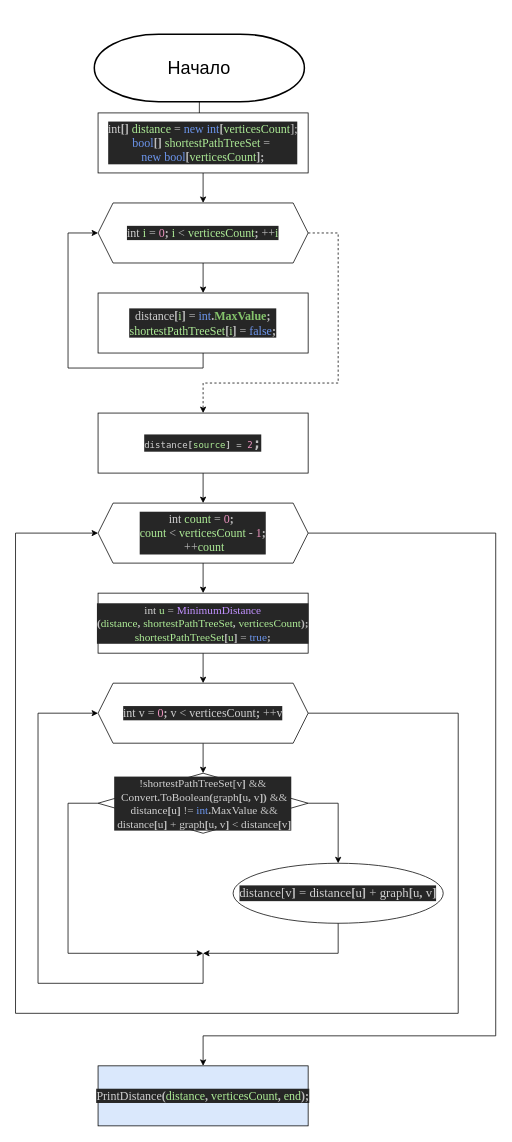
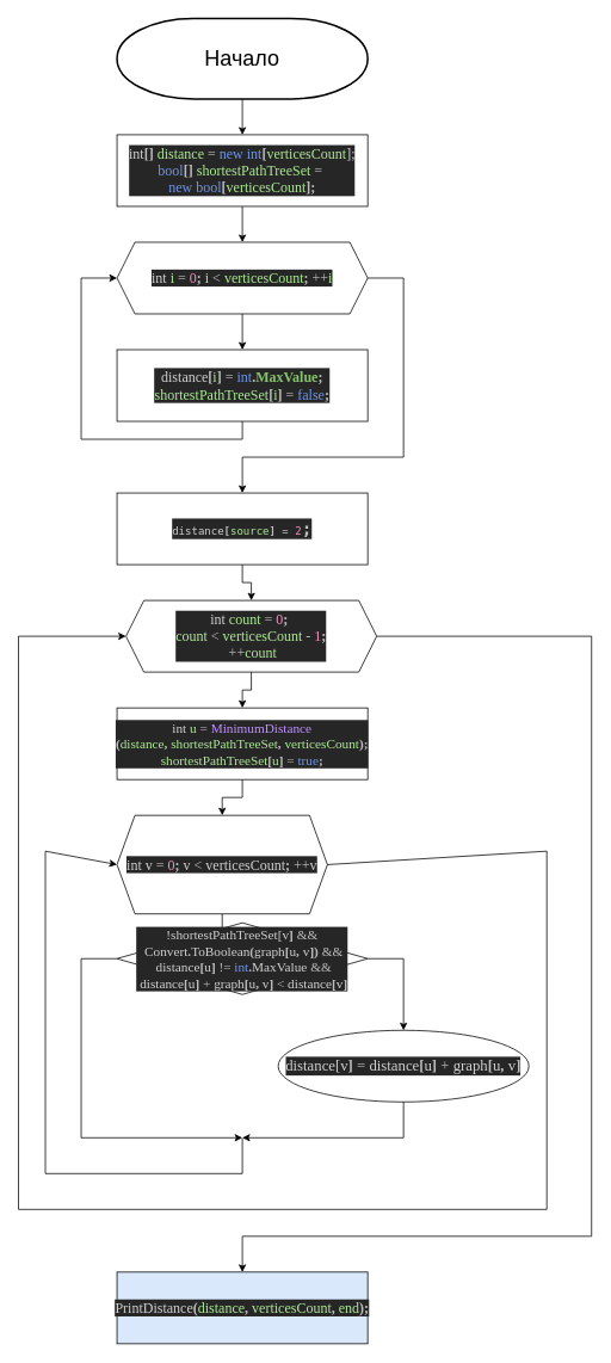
  <mxCell id="0" />
  <mxCell id="1" parent="0" />
  <mxCell id="2" style="edgeStyle=orthogonalEdgeStyle;rounded=0;orthogonalLoop=1;jettySize=auto;html=1;" edge="1" parent="1" source="3" target="5"><mxGeometry relative="1" as="geometry" /></mxCell>
- <mxCell id="3" value="&lt;font style=&quot;font-size: 24px;&quot;&gt;Начало&lt;/font&gt;" style="strokeWidth=2;html=1;shape=mxgraph.flowchart.terminator;whiteSpace=wrap;" vertex="1" parent="1"><mxGeometry x="125" y="45" width="280" height="90" as="geometry" /></mxCell>
+ <mxCell id="3" value="&lt;font style=&quot;font-size: 24px;&quot;&gt;Начало&lt;/font&gt;" style="strokeWidth=2;html=1;shape=mxgraph.flowchart.terminator;whiteSpace=wrap;" vertex="1" parent="1"><mxGeometry x="130" y="20" width="280" height="90" as="geometry" /></mxCell>
  <mxCell id="4" style="edgeStyle=orthogonalEdgeStyle;rounded=0;orthogonalLoop=1;jettySize=auto;html=1;" edge="1" parent="1" source="5" target="8"><mxGeometry relative="1" as="geometry" /></mxCell>
  <mxCell id="5" value="&lt;pre style=&quot;background-color: rgb(38, 38, 38); color: rgb(208, 208, 208); font-size: 16px;&quot;&gt;&lt;font style=&quot;font-size: 16px;&quot; face=&quot;Times New Roman&quot;&gt;int&lt;span style=&quot;color:#bdbdbd;font-weight:bold;&quot;&gt;[] &lt;/span&gt;&lt;span style=&quot;color:#adeb96;&quot;&gt;distance &lt;/span&gt;&lt;span style=&quot;color:#bdbdbd;&quot;&gt;= &lt;/span&gt;&lt;span style=&quot;color:#6c95eb;&quot;&gt;new int&lt;/span&gt;&lt;span style=&quot;color:#bdbdbd;font-weight:bold;&quot;&gt;[&lt;/span&gt;&lt;span style=&quot;color:#adeb96;&quot;&gt;verticesCount&lt;/span&gt;];&lt;br&gt;&lt;span style=&quot;color:#6c95eb;&quot;&gt;bool&lt;/span&gt;&lt;span style=&quot;color:#bdbdbd;font-weight:bold;&quot;&gt;[] &lt;/span&gt;&lt;span style=&quot;color:#adeb96;&quot;&gt;shortestPathTreeSet &lt;/span&gt;&lt;span style=&quot;color:#bdbdbd;&quot;&gt;= &lt;br&gt;&lt;/span&gt;&lt;span style=&quot;color:#6c95eb;&quot;&gt;new bool&lt;/span&gt;&lt;span style=&quot;color:#bdbdbd;font-weight:bold;&quot;&gt;[&lt;/span&gt;&lt;span style=&quot;color:#adeb96;&quot;&gt;verticesCount&lt;/span&gt;&lt;span style=&quot;color:#bdbdbd;font-weight:bold;&quot;&gt;];&lt;/span&gt;&lt;/font&gt;&lt;/pre&gt;" style="rounded=0;whiteSpace=wrap;html=1;" vertex="1" parent="1"><mxGeometry x="130" y="150" width="280" height="80" as="geometry" /></mxCell>
  <mxCell id="6" style="edgeStyle=orthogonalEdgeStyle;rounded=0;orthogonalLoop=1;jettySize=auto;html=1;" edge="1" parent="1" source="8" target="10"><mxGeometry relative="1" as="geometry" /></mxCell>
- <mxCell id="7" style="edgeStyle=orthogonalEdgeStyle;rounded=0;orthogonalLoop=1;jettySize=auto;html=1;entryX=0.5;entryY=0;entryDx=0;entryDy=0;dashed=1;" edge="1" parent="1" source="8" target="12"><mxGeometry relative="1" as="geometry"><Array as="points"><mxPoint x="450" y="310" /><mxPoint x="450" y="510" /><mxPoint x="270" y="510" /></Array></mxGeometry></mxCell>
+ <mxCell id="7" style="edgeStyle=orthogonalEdgeStyle;rounded=0;orthogonalLoop=1;jettySize=auto;html=1;entryX=0.5;entryY=0;entryDx=0;entryDy=0;" edge="1" parent="1" source="8" target="12"><mxGeometry relative="1" as="geometry"><Array as="points"><mxPoint x="450" y="310" /><mxPoint x="450" y="510" /><mxPoint x="270" y="510" /></Array></mxGeometry></mxCell>
  <mxCell id="8" value="&lt;pre style=&quot;background-color: rgb(38, 38, 38); color: rgb(208, 208, 208); font-size: 16px;&quot;&gt;&lt;font style=&quot;font-size: 16px;&quot; face=&quot;Times New Roman&quot;&gt;int &lt;span style=&quot;color:#adeb96;&quot;&gt;i &lt;/span&gt;&lt;span style=&quot;color:#bdbdbd;&quot;&gt;= &lt;/span&gt;&lt;span style=&quot;color:#ed94c0;&quot;&gt;0&lt;/span&gt;&lt;span style=&quot;color:#bdbdbd;font-weight:bold;&quot;&gt;; &lt;/span&gt;&lt;span style=&quot;color:#adeb96;&quot;&gt;i &lt;/span&gt;&lt;span style=&quot;color:#bdbdbd;&quot;&gt;&amp;lt; &lt;/span&gt;&lt;span style=&quot;color:#adeb96;&quot;&gt;verticesCount&lt;/span&gt;&lt;span style=&quot;color:#bdbdbd;font-weight:bold;&quot;&gt;; &lt;/span&gt;&lt;span style=&quot;color:#bdbdbd;&quot;&gt;++&lt;/span&gt;&lt;span style=&quot;color:#adeb96;&quot;&gt;i&lt;/span&gt;&lt;/font&gt;&lt;/pre&gt;" style="shape=hexagon;perimeter=hexagonPerimeter2;whiteSpace=wrap;html=1;fixedSize=1;" vertex="1" parent="1"><mxGeometry x="130" y="270" width="280" height="80" as="geometry" /></mxCell>
  <mxCell id="9" style="edgeStyle=orthogonalEdgeStyle;rounded=0;orthogonalLoop=1;jettySize=auto;html=1;entryX=0;entryY=0.5;entryDx=0;entryDy=0;" edge="1" parent="1" source="10" target="8"><mxGeometry relative="1" as="geometry"><Array as="points"><mxPoint x="270" y="490" /><mxPoint x="90" y="490" /><mxPoint x="90" y="310" /></Array></mxGeometry></mxCell>
  <mxCell id="10" value="&lt;pre style=&quot;background-color: rgb(38, 38, 38); color: rgb(208, 208, 208); font-size: 16px;&quot;&gt;&lt;font style=&quot;font-size: 16px;&quot; face=&quot;Times New Roman&quot;&gt;distance&lt;span style=&quot;color:#bdbdbd;font-weight:bold;&quot;&gt;[&lt;/span&gt;&lt;span style=&quot;color:#adeb96;&quot;&gt;i&lt;/span&gt;&lt;span style=&quot;color:#bdbdbd;font-weight:bold;&quot;&gt;] &lt;/span&gt;&lt;span style=&quot;color:#bdbdbd;&quot;&gt;= &lt;/span&gt;&lt;span style=&quot;color:#6c95eb;&quot;&gt;int&lt;/span&gt;&lt;span style=&quot;color:#bdbdbd;font-weight:bold;&quot;&gt;.&lt;/span&gt;&lt;span style=&quot;color:#85c46c;font-weight:bold;&quot;&gt;MaxValue&lt;/span&gt;&lt;span style=&quot;color:#bdbdbd;font-weight:bold;&quot;&gt;;&lt;br&gt;&lt;/span&gt;&lt;span style=&quot;color:#adeb96;&quot;&gt;shortestPathTreeSet&lt;/span&gt;&lt;span style=&quot;color:#bdbdbd;font-weight:bold;&quot;&gt;[&lt;/span&gt;&lt;span style=&quot;color:#adeb96;&quot;&gt;i&lt;/span&gt;&lt;span style=&quot;color:#bdbdbd;font-weight:bold;&quot;&gt;] &lt;/span&gt;&lt;span style=&quot;color:#bdbdbd;&quot;&gt;= &lt;/span&gt;&lt;span style=&quot;color:#6c95eb;&quot;&gt;false&lt;/span&gt;&lt;span style=&quot;color:#bdbdbd;font-weight:bold;&quot;&gt;;&lt;/span&gt;&lt;/font&gt;&lt;/pre&gt;" style="rounded=0;whiteSpace=wrap;html=1;" vertex="1" parent="1"><mxGeometry x="130" y="390" width="280" height="80" as="geometry" /></mxCell>
  <mxCell id="11" style="edgeStyle=orthogonalEdgeStyle;rounded=0;orthogonalLoop=1;jettySize=auto;html=1;entryX=0.5;entryY=0;entryDx=0;entryDy=0;" edge="1" parent="1" source="12" target="15"><mxGeometry relative="1" as="geometry" /></mxCell>
  <mxCell id="12" value="&lt;pre style=&quot;background-color:#262626;color:#d0d0d0;font-family:'JetBrains Mono',monospace;font-size:9,8pt;&quot;&gt;distance&lt;span style=&quot;color:#bdbdbd;font-weight:bold;&quot;&gt;[&lt;/span&gt;&lt;span style=&quot;color:#adeb96;&quot;&gt;source&lt;/span&gt;&lt;span style=&quot;color:#bdbdbd;font-weight:bold;&quot;&gt;] &lt;/span&gt;&lt;span style=&quot;color:#bdbdbd;&quot;&gt;= &lt;/span&gt;&lt;span style=&quot;color:#ed94c0;&quot;&gt;2&lt;/span&gt;&lt;span style=&quot;color: rgb(189, 189, 189); font-weight: bold; font-size: 19px;&quot;&gt;;&lt;/span&gt;&lt;/pre&gt;" style="rounded=0;whiteSpace=wrap;html=1;" vertex="1" parent="1"><mxGeometry x="130" y="550" width="280" height="80" as="geometry" /></mxCell>
  <mxCell id="13" style="edgeStyle=orthogonalEdgeStyle;rounded=0;orthogonalLoop=1;jettySize=auto;html=1;" edge="1" parent="1" source="15" target="17"><mxGeometry relative="1" as="geometry" /></mxCell>
  <mxCell id="14" style="edgeStyle=orthogonalEdgeStyle;rounded=0;orthogonalLoop=1;jettySize=auto;html=1;entryX=0.5;entryY=0;entryDx=0;entryDy=0;" edge="1" parent="1" source="15" target="27"><mxGeometry relative="1" as="geometry"><Array as="points"><mxPoint x="660" y="710" /><mxPoint x="660" y="1380" /><mxPoint x="270" y="1380" /></Array></mxGeometry></mxCell>
- <mxCell id="15" value="&lt;pre style=&quot;background-color: rgb(38, 38, 38); color: rgb(208, 208, 208); font-size: 16px;&quot;&gt;&lt;font style=&quot;font-size: 16px;&quot; face=&quot;Times New Roman&quot;&gt;int &lt;span style=&quot;color:#adeb96;&quot;&gt;count &lt;/span&gt;&lt;span style=&quot;color:#bdbdbd;&quot;&gt;= &lt;/span&gt;&lt;span style=&quot;color:#ed94c0;&quot;&gt;0&lt;/span&gt;&lt;span style=&quot;color:#bdbdbd;font-weight:bold;&quot;&gt;; &lt;/span&gt;&lt;span style=&quot;color:#adeb96;&quot;&gt;&lt;br&gt;count &lt;/span&gt;&lt;span style=&quot;color:#bdbdbd;&quot;&gt;&amp;lt; &lt;/span&gt;&lt;span style=&quot;color:#adeb96;&quot;&gt;verticesCount &lt;/span&gt;&lt;span style=&quot;color:#bdbdbd;&quot;&gt;- &lt;/span&gt;&lt;span style=&quot;color:#ed94c0;&quot;&gt;1&lt;/span&gt;&lt;span style=&quot;color:#bdbdbd;font-weight:bold;&quot;&gt;;&lt;br&gt; &lt;/span&gt;&lt;span style=&quot;color:#bdbdbd;&quot;&gt;++&lt;/span&gt;&lt;span style=&quot;color:#adeb96;&quot;&gt;count&lt;/span&gt;&lt;/font&gt;&lt;/pre&gt;" style="shape=hexagon;perimeter=hexagonPerimeter2;whiteSpace=wrap;html=1;fixedSize=1;" vertex="1" parent="1"><mxGeometry x="130" y="670" width="280" height="80" as="geometry" /></mxCell>
+ <mxCell id="15" value="&lt;pre style=&quot;background-color: rgb(38, 38, 38); color: rgb(208, 208, 208); font-size: 16px;&quot;&gt;&lt;font style=&quot;font-size: 16px;&quot; face=&quot;Times New Roman&quot;&gt;int &lt;span style=&quot;color:#adeb96;&quot;&gt;count &lt;/span&gt;&lt;span style=&quot;color:#bdbdbd;&quot;&gt;= &lt;/span&gt;&lt;span style=&quot;color:#ed94c0;&quot;&gt;0&lt;/span&gt;&lt;span style=&quot;color:#bdbdbd;font-weight:bold;&quot;&gt;; &lt;/span&gt;&lt;span style=&quot;color:#adeb96;&quot;&gt;&lt;br&gt;count &lt;/span&gt;&lt;span style=&quot;color:#bdbdbd;&quot;&gt;&amp;lt; &lt;/span&gt;&lt;span style=&quot;color:#adeb96;&quot;&gt;verticesCount &lt;/span&gt;&lt;span style=&quot;color:#bdbdbd;&quot;&gt;- &lt;/span&gt;&lt;span style=&quot;color:#ed94c0;&quot;&gt;1&lt;/span&gt;&lt;span style=&quot;color:#bdbdbd;font-weight:bold;&quot;&gt;;&lt;br&gt; &lt;/span&gt;&lt;span style=&quot;color:#bdbdbd;&quot;&gt;++&lt;/span&gt;&lt;span style=&quot;color:#adeb96;&quot;&gt;count&lt;/span&gt;&lt;/font&gt;&lt;/pre&gt;" style="shape=hexagon;perimeter=hexagonPerimeter2;whiteSpace=wrap;html=1;fixedSize=1;" vertex="1" parent="1"><mxGeometry x="140" y="670" width="280" height="80" as="geometry" /></mxCell>
  <mxCell id="16" style="edgeStyle=orthogonalEdgeStyle;rounded=0;orthogonalLoop=1;jettySize=auto;html=1;entryX=0.5;entryY=0;entryDx=0;entryDy=0;" edge="1" parent="1" source="17" target="19"><mxGeometry relative="1" as="geometry" /></mxCell>
  <mxCell id="17" value="&lt;pre style=&quot;background-color: rgb(38, 38, 38); color: rgb(208, 208, 208); font-size: 15px;&quot;&gt;&lt;font style=&quot;font-size: 15px;&quot; face=&quot;Times New Roman&quot;&gt;int &lt;span style=&quot;color:#adeb96;&quot;&gt;u &lt;/span&gt;&lt;span style=&quot;color:#bdbdbd;&quot;&gt;= &lt;/span&gt;&lt;span style=&quot;color:#c191ff;&quot;&gt;MinimumDistance&lt;br&gt;&lt;/span&gt;&lt;span style=&quot;color:#bdbdbd;font-weight:bold;&quot;&gt;(&lt;/span&gt;&lt;span style=&quot;color:#adeb96;&quot;&gt;distance&lt;/span&gt;&lt;span style=&quot;color:#bdbdbd;font-weight:bold;&quot;&gt;, &lt;/span&gt;&lt;span style=&quot;color:#adeb96;&quot;&gt;shortestPathTreeSet&lt;/span&gt;&lt;span style=&quot;color:#bdbdbd;font-weight:bold;&quot;&gt;, &lt;/span&gt;&lt;span style=&quot;color:#adeb96;&quot;&gt;verticesCount&lt;/span&gt;&lt;span style=&quot;color:#bdbdbd;font-weight:bold;&quot;&gt;);&lt;br&gt;&lt;/span&gt;&lt;span style=&quot;color:#adeb96;&quot;&gt;shortestPathTreeSet&lt;/span&gt;&lt;span style=&quot;color:#bdbdbd;font-weight:bold;&quot;&gt;[&lt;/span&gt;&lt;span style=&quot;color:#adeb96;&quot;&gt;u&lt;/span&gt;&lt;span style=&quot;color:#bdbdbd;font-weight:bold;&quot;&gt;] &lt;/span&gt;&lt;span style=&quot;color:#bdbdbd;&quot;&gt;= &lt;/span&gt;&lt;span style=&quot;color:#6c95eb;&quot;&gt;true&lt;/span&gt;&lt;span style=&quot;color:#bdbdbd;font-weight:bold;&quot;&gt;;&lt;/span&gt;&lt;/font&gt;&lt;/pre&gt;" style="rounded=0;whiteSpace=wrap;html=1;" vertex="1" parent="1"><mxGeometry x="130" y="790" width="280" height="80" as="geometry" /></mxCell>
  <mxCell id="18" style="edgeStyle=orthogonalEdgeStyle;rounded=0;orthogonalLoop=1;jettySize=auto;html=1;" edge="1" parent="1" source="19" target="21"><mxGeometry relative="1" as="geometry" /></mxCell>
- <mxCell id="19" value="&lt;pre style=&quot;background-color: rgb(38, 38, 38); color: rgb(208, 208, 208); font-size: 16px;&quot;&gt;&lt;font style=&quot;font-size: 16px;&quot; face=&quot;Times New Roman&quot;&gt;int v &lt;span style=&quot;color:#bdbdbd;&quot;&gt;= &lt;/span&gt;&lt;span style=&quot;color:#ed94c0;&quot;&gt;0&lt;/span&gt;&lt;span style=&quot;color:#bdbdbd;font-weight:bold;&quot;&gt;; &lt;/span&gt;v &lt;span style=&quot;color:#bdbdbd;&quot;&gt;&amp;lt; &lt;/span&gt;verticesCount&lt;span style=&quot;color:#bdbdbd;font-weight:bold;&quot;&gt;; &lt;/span&gt;&lt;span style=&quot;color:#bdbdbd;&quot;&gt;++&lt;/span&gt;v&lt;/font&gt;&lt;/pre&gt;" style="shape=hexagon;perimeter=hexagonPerimeter2;whiteSpace=wrap;html=1;fixedSize=1;" vertex="1" parent="1"><mxGeometry x="130" y="910" width="280" height="80" as="geometry" /></mxCell>
+ <mxCell id="19" value="&lt;pre style=&quot;background-color: rgb(38, 38, 38); color: rgb(208, 208, 208); font-size: 16px;&quot;&gt;&lt;font style=&quot;font-size: 16px;&quot; face=&quot;Times New Roman&quot;&gt;int v &lt;span style=&quot;color:#bdbdbd;&quot;&gt;= &lt;/span&gt;&lt;span style=&quot;color:#ed94c0;&quot;&gt;0&lt;/span&gt;&lt;span style=&quot;color:#bdbdbd;font-weight:bold;&quot;&gt;; &lt;/span&gt;v &lt;span style=&quot;color:#bdbdbd;&quot;&gt;&amp;lt; &lt;/span&gt;verticesCount&lt;span style=&quot;color:#bdbdbd;font-weight:bold;&quot;&gt;; &lt;/span&gt;&lt;span style=&quot;color:#bdbdbd;&quot;&gt;++&lt;/span&gt;v&lt;/font&gt;&lt;/pre&gt;" style="shape=hexagon;perimeter=hexagonPerimeter2;whiteSpace=wrap;html=1;fixedSize=1;" vertex="1" parent="1"><mxGeometry x="130" y="910" width="235" height="110" as="geometry" /></mxCell>
  <mxCell id="20" style="edgeStyle=orthogonalEdgeStyle;rounded=0;orthogonalLoop=1;jettySize=auto;html=1;" edge="1" parent="1" source="21" target="22"><mxGeometry relative="1" as="geometry"><Array as="points"><mxPoint x="450" y="1070" /></Array></mxGeometry></mxCell>
  <mxCell id="21" value="&lt;pre style=&quot;background-color: rgb(38, 38, 38); color: rgb(208, 208, 208); font-size: 15px;&quot;&gt;&lt;font style=&quot;font-size: 15px;&quot; face=&quot;Times New Roman&quot;&gt;!shortestPathTreeSet[v&lt;span style=&quot;color:#bdbdbd;font-weight:bold;&quot;&gt;] &lt;/span&gt;&lt;span style=&quot;color:#bdbdbd;&quot;&gt;&amp;amp;&amp;amp;&lt;br&gt; &lt;/span&gt;Convert&lt;span style=&quot;color:#bdbdbd;font-weight:bold;&quot;&gt;.&lt;/span&gt;ToBoolean&lt;span style=&quot;color:#bdbdbd;font-weight:bold;&quot;&gt;(&lt;/span&gt;graph&lt;span style=&quot;color:#bdbdbd;font-weight:bold;&quot;&gt;[&lt;/span&gt;u&lt;span style=&quot;color:#bdbdbd;font-weight:bold;&quot;&gt;, &lt;/span&gt;v&lt;span style=&quot;color:#bdbdbd;font-weight:bold;&quot;&gt;]) &lt;/span&gt;&lt;span style=&quot;color:#bdbdbd;&quot;&gt;&amp;amp;&amp;amp;&lt;br&gt; &lt;/span&gt;distance&lt;span style=&quot;color:#bdbdbd;font-weight:bold;&quot;&gt;[&lt;/span&gt;u&lt;span style=&quot;color:#bdbdbd;font-weight:bold;&quot;&gt;] &lt;/span&gt;&lt;span style=&quot;color:#bdbdbd;&quot;&gt;!= &lt;/span&gt;&lt;span style=&quot;color:#6c95eb;&quot;&gt;int&lt;/span&gt;&lt;span style=&quot;color:#bdbdbd;font-weight:bold;&quot;&gt;.&lt;/span&gt;MaxValue &lt;span style=&quot;color:#bdbdbd;&quot;&gt;&amp;amp;&amp;amp;&lt;br&gt; &lt;/span&gt;distance&lt;span style=&quot;color:#bdbdbd;font-weight:bold;&quot;&gt;[&lt;/span&gt;u&lt;span style=&quot;color:#bdbdbd;font-weight:bold;&quot;&gt;] &lt;/span&gt;&lt;span style=&quot;color:#bdbdbd;&quot;&gt;+ &lt;/span&gt;graph&lt;span style=&quot;color:#bdbdbd;font-weight:bold;&quot;&gt;[&lt;/span&gt;u&lt;span style=&quot;color:#bdbdbd;font-weight:bold;&quot;&gt;, &lt;/span&gt;v&lt;span style=&quot;color:#bdbdbd;font-weight:bold;&quot;&gt;] &lt;/span&gt;&lt;span style=&quot;color:#bdbdbd;&quot;&gt;&amp;lt; &lt;/span&gt;distance&lt;span style=&quot;color:#bdbdbd;font-weight:bold;&quot;&gt;[&lt;/span&gt;v&lt;span style=&quot;color:#bdbdbd;font-weight:bold;&quot;&gt;]&lt;/span&gt;&lt;/font&gt;&lt;/pre&gt;" style="rhombus;whiteSpace=wrap;html=1;" vertex="1" parent="1"><mxGeometry x="130" y="1030" width="280" height="80" as="geometry" /></mxCell>
  <mxCell id="22" value="&lt;pre style=&quot;background-color: rgb(38, 38, 38); color: rgb(208, 208, 208); font-size: 17px;&quot;&gt;&lt;font style=&quot;font-size: 17px;&quot; face=&quot;Times New Roman&quot;&gt;distance[v&lt;span style=&quot;color:#bdbdbd;font-weight:bold;&quot;&gt;] &lt;/span&gt;&lt;span style=&quot;color:#bdbdbd;&quot;&gt;= &lt;/span&gt;distance&lt;span style=&quot;color:#bdbdbd;font-weight:bold;&quot;&gt;[&lt;/span&gt;u&lt;span style=&quot;color:#bdbdbd;font-weight:bold;&quot;&gt;] &lt;/span&gt;&lt;span style=&quot;color:#bdbdbd;&quot;&gt;+ &lt;/span&gt;graph&lt;span style=&quot;color:#bdbdbd;font-weight:bold;&quot;&gt;[&lt;/span&gt;u&lt;span style=&quot;color:#bdbdbd;font-weight:bold;&quot;&gt;, &lt;/span&gt;v&lt;span style=&quot;color:#bdbdbd;font-weight:bold;&quot;&gt;]&lt;/span&gt;&lt;/font&gt;&lt;/pre&gt;" style="ellipse;whiteSpace=wrap;html=1;" vertex="1" parent="1"><mxGeometry x="310" y="1150" width="280" height="80" as="geometry" /></mxCell>
  <mxCell id="23" value="" style="endArrow=classic;html=1;rounded=0;exitX=0.5;exitY=1;exitDx=0;exitDy=0;" edge="1" parent="1" source="22"><mxGeometry width="50" height="50" relative="1" as="geometry"><mxPoint x="610" y="900" as="sourcePoint" /><mxPoint x="270" y="1270" as="targetPoint" /><Array as="points"><mxPoint x="450" y="1270" /></Array></mxGeometry></mxCell>
  <mxCell id="24" value="" style="endArrow=classic;html=1;rounded=0;exitX=0;exitY=0.5;exitDx=0;exitDy=0;" edge="1" parent="1" source="21"><mxGeometry width="50" height="50" relative="1" as="geometry"><mxPoint x="610" y="900" as="sourcePoint" /><mxPoint x="270" y="1270" as="targetPoint" /><Array as="points"><mxPoint x="90" y="1070" /><mxPoint x="90" y="1270" /></Array></mxGeometry></mxCell>
  <mxCell id="25" value="" style="endArrow=classic;html=1;rounded=0;entryX=0;entryY=0.5;entryDx=0;entryDy=0;" edge="1" parent="1" target="19"><mxGeometry width="50" height="50" relative="1" as="geometry"><mxPoint x="270" y="1270" as="sourcePoint" /><mxPoint x="660" y="940" as="targetPoint" /><Array as="points"><mxPoint x="270" y="1310" /><mxPoint x="50" y="1310" /><mxPoint x="50" y="950" /></Array></mxGeometry></mxCell>
  <mxCell id="26" value="" style="endArrow=classic;html=1;rounded=0;exitX=1;exitY=0.5;exitDx=0;exitDy=0;entryX=0;entryY=0.5;entryDx=0;entryDy=0;" edge="1" parent="1" source="19" target="15"><mxGeometry width="50" height="50" relative="1" as="geometry"><mxPoint x="610" y="990" as="sourcePoint" /><mxPoint x="270" y="1390" as="targetPoint" /><Array as="points"><mxPoint x="610" y="950" /><mxPoint x="610" y="1350" /><mxPoint x="20" y="1350" /><mxPoint x="20" y="710" /></Array></mxGeometry></mxCell>
  <mxCell id="27" value="&lt;pre style=&quot;background-color: rgb(38, 38, 38); color: rgb(208, 208, 208); font-size: 16px;&quot;&gt;&lt;font style=&quot;font-size: 16px;&quot; face=&quot;Times New Roman&quot;&gt;PrintDistance&lt;span style=&quot;color:#bdbdbd;font-weight:bold;&quot;&gt;(&lt;/span&gt;&lt;span style=&quot;color:#adeb96;&quot;&gt;distance&lt;/span&gt;&lt;span style=&quot;color:#bdbdbd;font-weight:bold;&quot;&gt;, &lt;/span&gt;&lt;span style=&quot;color:#adeb96;&quot;&gt;verticesCount&lt;/span&gt;&lt;span style=&quot;color:#bdbdbd;font-weight:bold;&quot;&gt;, &lt;/span&gt;&lt;span style=&quot;color:#adeb96;&quot;&gt;end&lt;/span&gt;&lt;span style=&quot;color:#bdbdbd;font-weight:bold;&quot;&gt;);&lt;/span&gt;&lt;/font&gt;&lt;/pre&gt;" style="rounded=0;whiteSpace=wrap;html=1;fillColor=#dae8fc;" vertex="1" parent="1"><mxGeometry x="130" y="1420" width="280" height="80" as="geometry" /></mxCell>
